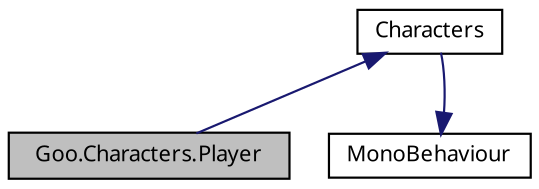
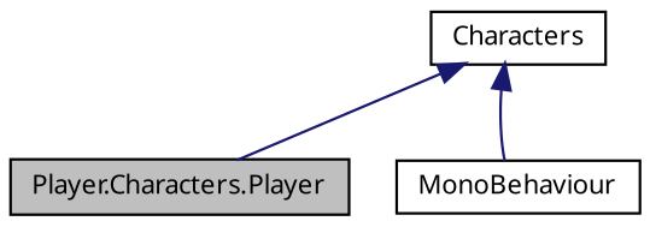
  digraph {
    node [color=black fillcolor=white fontname=Calibrii fontsize=10 shape=record style=filled]
    edge [color=midnightblue dir=back fontname=Calibrii fontsize=10 labelfontname=Calibrii labelfontsize=10 style=solid]
-   n1 [fillcolor=grey75 fontcolor=black height=0.2 label="Goo.Characters.Player" width=0.4]
+   n1 [fillcolor=grey75 fontcolor=black height=0.2 label="Player.Characters.Player" width=0.4]
    n2 [height=0.2 label=Characters width=0.4]
    n3 [height=0.2 label=MonoBehaviour width=0.4]
    n2 -> n1
-   n3 -> n2
+   n2 -> n3
  }
